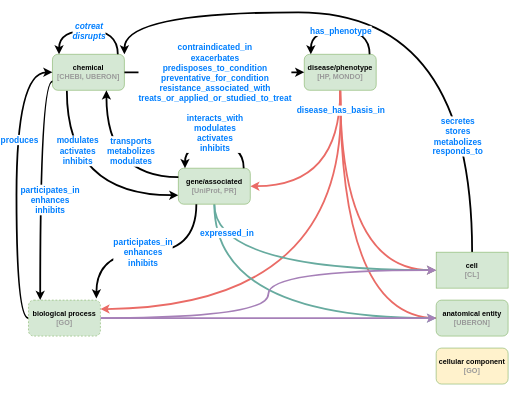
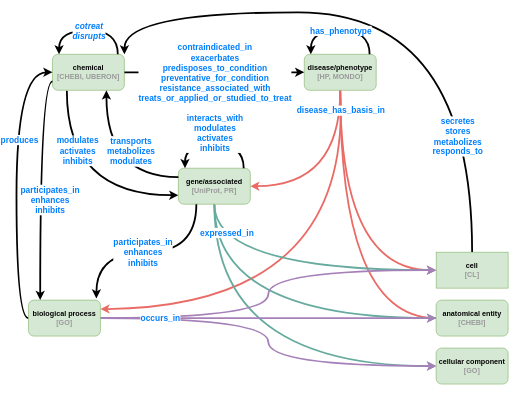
  <mxCell id="0" />
  <mxCell id="1" parent="0" />
  <mxCell id="2" style="edgeStyle=orthogonalEdgeStyle;rounded=0;orthogonalLoop=1;jettySize=auto;html=1;exitX=0.2;exitY=1.011;exitDx=0;exitDy=0;entryX=0;entryY=0.75;entryDx=0;entryDy=0;curved=1;strokeWidth=3;exitPerimeter=0;" edge="1" parent="1" source="4" target="15"><mxGeometry relative="1" as="geometry" /></mxCell>
  <mxCell id="3" value="modulates&lt;div style=&quot;font-size: 14px;&quot;&gt;activates&lt;/div&gt;&lt;div style=&quot;font-size: 14px;&quot;&gt;inhibits&lt;/div&gt;" style="edgeLabel;html=1;align=center;verticalAlign=middle;resizable=0;points=[];fontColor=#007FFF;fontStyle=1;fontSize=14;" vertex="1" connectable="0" parent="2"><mxGeometry x="-0.68" y="-1" relative="1" as="geometry"><mxPoint x="18" y="42" as="offset" /></mxGeometry></mxCell>
  <mxCell id="4" value="&lt;b&gt;chemical&lt;/b&gt;&lt;div&gt;&lt;b&gt;&lt;font color=&quot;#999999&quot;&gt;[CHEBI, UBERON]&lt;/font&gt;&lt;/b&gt;&lt;/div&gt;" style="rounded=1;whiteSpace=wrap;html=1;fillColor=#d5e8d4;strokeColor=#82b366;" parent="1" vertex="1"><mxGeometry x="60" y="90" width="120" height="60" as="geometry" /></mxCell>
  <mxCell id="5" style="rounded=0;orthogonalLoop=1;jettySize=auto;html=1;entryX=1;entryY=0.25;entryDx=0;entryDy=0;curved=1;strokeWidth=3;strokeColor=#EA6B66;" parent="1" target="25" edge="1"><mxGeometry relative="1" as="geometry"><Array as="points"><mxPoint x="560" y="510" /></Array><mxPoint x="540" y="150" as="sourcePoint" /></mxGeometry></mxCell>
  <mxCell id="6" style="edgeStyle=orthogonalEdgeStyle;rounded=0;orthogonalLoop=1;jettySize=auto;html=1;exitX=0.5;exitY=1;exitDx=0;exitDy=0;entryX=0;entryY=0.5;entryDx=0;entryDy=0;curved=1;strokeWidth=3;strokeColor=#EA6B66;" edge="1" parent="1" source="10" target="18"><mxGeometry relative="1" as="geometry" /></mxCell>
  <mxCell id="7" style="edgeStyle=orthogonalEdgeStyle;rounded=0;orthogonalLoop=1;jettySize=auto;html=1;exitX=0.5;exitY=1;exitDx=0;exitDy=0;entryX=0;entryY=0.5;entryDx=0;entryDy=0;curved=1;strokeWidth=3;strokeColor=#EA6B66;endArrow=none;" edge="1" parent="1" source="10" target="27"><mxGeometry relative="1" as="geometry" /></mxCell>
  <mxCell id="8" style="edgeStyle=orthogonalEdgeStyle;rounded=0;orthogonalLoop=1;jettySize=auto;html=1;exitX=0.5;exitY=1;exitDx=0;exitDy=0;entryX=1;entryY=0.5;entryDx=0;entryDy=0;curved=1;strokeWidth=3;strokeColor=#EA6B66;" edge="1" parent="1" source="10" target="15"><mxGeometry relative="1" as="geometry"><Array as="points"><mxPoint x="540" y="310" /></Array></mxGeometry></mxCell>
  <mxCell id="9" value="disease_has_basis_in" style="edgeLabel;html=1;align=center;verticalAlign=middle;resizable=0;points=[];fontColor=#007FFF;fontStyle=1;fontSize=14;" vertex="1" connectable="0" parent="8"><mxGeometry x="-0.784" relative="1" as="geometry"><mxPoint as="offset" /></mxGeometry></mxCell>
  <mxCell id="10" value="&lt;b&gt;disease/phenotype&lt;/b&gt;&lt;div&gt;&lt;b&gt;&lt;font color=&quot;#999999&quot;&gt;[HP, MONDO]&lt;/font&gt;&lt;/b&gt;&lt;/div&gt;" style="rounded=1;whiteSpace=wrap;html=1;fillColor=#d5e8d4;strokeColor=#82b366;" parent="1" vertex="1"><mxGeometry x="480" y="90" width="120" height="60" as="geometry" /></mxCell>
+ <mxCell id="11" style="edgeStyle=orthogonalEdgeStyle;rounded=0;orthogonalLoop=1;jettySize=auto;html=1;exitX=0.5;exitY=1;exitDx=0;exitDy=0;entryX=0;entryY=0.5;entryDx=0;entryDy=0;curved=1;strokeWidth=3;strokeColor=#67AB9F;" edge="1" parent="1" source="15" target="26"><mxGeometry relative="1" as="geometry" /></mxCell>
  <mxCell id="12" style="edgeStyle=orthogonalEdgeStyle;rounded=0;orthogonalLoop=1;jettySize=auto;html=1;exitX=0.5;exitY=1;exitDx=0;exitDy=0;entryX=0;entryY=0.5;entryDx=0;entryDy=0;curved=1;strokeWidth=3;strokeColor=#67AB9F;" edge="1" parent="1" source="15" target="27"><mxGeometry relative="1" as="geometry" /></mxCell>
  <mxCell id="13" style="edgeStyle=orthogonalEdgeStyle;rounded=0;orthogonalLoop=1;jettySize=auto;html=1;exitX=0.5;exitY=1;exitDx=0;exitDy=0;entryX=0;entryY=0.5;entryDx=0;entryDy=0;curved=1;strokeWidth=3;strokeColor=#67AB9F;" edge="1" parent="1" source="15" target="18"><mxGeometry relative="1" as="geometry" /></mxCell>
  <mxCell id="14" value="expressed_in" style="edgeLabel;html=1;align=center;verticalAlign=middle;resizable=0;points=[];fontColor=#007FFF;fontSize=14;fontStyle=1" vertex="1" connectable="0" parent="13"><mxGeometry x="-0.806" y="22" relative="1" as="geometry"><mxPoint x="-2" as="offset" /></mxGeometry></mxCell>
  <mxCell id="15" value="&lt;b&gt;gene/associated&lt;/b&gt;&lt;div&gt;&lt;font color=&quot;#999999&quot;&gt;&lt;b&gt;[UniProt, PR&lt;/b&gt;&lt;b style=&quot;background-color: initial;&quot;&gt;]&lt;/b&gt;&lt;/font&gt;&lt;/div&gt;" style="rounded=1;whiteSpace=wrap;html=1;fillColor=#d5e8d4;strokeColor=#82b366;" parent="1" vertex="1"><mxGeometry x="270" y="280" width="120" height="60" as="geometry" /></mxCell>
  <mxCell id="16" style="edgeStyle=orthogonalEdgeStyle;rounded=0;orthogonalLoop=1;jettySize=auto;html=1;exitX=0.5;exitY=0;exitDx=0;exitDy=0;entryX=1;entryY=0;entryDx=0;entryDy=0;curved=1;strokeWidth=3;" edge="1" parent="1" source="18" target="4"><mxGeometry relative="1" as="geometry"><Array as="points"><mxPoint x="760" y="20" /><mxPoint x="180" y="20" /></Array></mxGeometry></mxCell>
  <mxCell id="17" value="secretes&lt;div style=&quot;font-size: 14px;&quot;&gt;stores&lt;/div&gt;&lt;div style=&quot;font-size: 14px;&quot;&gt;metabolizes&lt;/div&gt;&lt;div style=&quot;font-size: 14px;&quot;&gt;responds_to&lt;/div&gt;" style="edgeLabel;html=1;align=center;verticalAlign=middle;resizable=0;points=[];fontColor=#007FFF;fontSize=14;fontStyle=1" vertex="1" connectable="0" parent="16"><mxGeometry x="-0.63" y="25" relative="1" as="geometry"><mxPoint as="offset" /></mxGeometry></mxCell>
  <mxCell id="18" value="&lt;div&gt;&lt;b&gt;cell&lt;/b&gt;&lt;/div&gt;&lt;div&gt;&lt;b&gt;&lt;font color=&quot;#999999&quot;&gt;[CL]&lt;/font&gt;&lt;/b&gt;&lt;/div&gt;" style="whiteSpace=wrap;html=1;fillColor=#d5e8d4;strokeColor=#82b366;rounded=0;" parent="1" vertex="1"><mxGeometry x="700" y="420" width="120" height="60" as="geometry" /></mxCell>
  <mxCell id="19" style="rounded=0;orthogonalLoop=1;jettySize=auto;html=1;exitX=1;exitY=0.5;exitDx=0;exitDy=0;entryX=0;entryY=0.5;entryDx=0;entryDy=0;strokeColor=#A680B8;strokeWidth=3;" parent="1" source="25" target="27" edge="1"><mxGeometry relative="1" as="geometry" /></mxCell>
  <mxCell id="20" style="edgeStyle=orthogonalEdgeStyle;rounded=0;orthogonalLoop=1;jettySize=auto;html=1;exitX=0;exitY=0.5;exitDx=0;exitDy=0;entryX=0;entryY=0.5;entryDx=0;entryDy=0;curved=1;strokeWidth=3;" edge="1" parent="1" source="25" target="4"><mxGeometry relative="1" as="geometry" /></mxCell>
  <mxCell id="21" value="produces" style="edgeLabel;html=1;align=center;verticalAlign=middle;resizable=0;points=[];fontColor=#007FFF;fontStyle=1;fontSize=14;" vertex="1" connectable="0" parent="20"><mxGeometry x="0.296" y="-4" relative="1" as="geometry"><mxPoint as="offset" /></mxGeometry></mxCell>
  <mxCell id="22" style="edgeStyle=orthogonalEdgeStyle;rounded=0;orthogonalLoop=1;jettySize=auto;html=1;exitX=1;exitY=0.5;exitDx=0;exitDy=0;entryX=0;entryY=0.5;entryDx=0;entryDy=0;curved=1;strokeWidth=3;strokeColor=#A680B8;" edge="1" parent="1" source="25" target="18"><mxGeometry relative="1" as="geometry" /></mxCell>
- <mxCell id="25" value="&lt;div&gt;&lt;b&gt;biological process&lt;/b&gt;&lt;/div&gt;&lt;div&gt;&lt;b&gt;&lt;font color=&quot;#999999&quot;&gt;[GO]&lt;/font&gt;&lt;/b&gt;&lt;/div&gt;" style="rounded=1;whiteSpace=wrap;html=1;fillColor=#d5e8d4;strokeColor=#82b366;dashed=1;" parent="1" vertex="1"><mxGeometry x="20" y="500" width="120" height="60" as="geometry" /></mxCell>
- <mxCell id="26" value="&lt;div&gt;&lt;b&gt;cellular component &lt;font color=&quot;#999999&quot;&gt;[GO]&lt;/font&gt;&lt;/b&gt;&lt;/div&gt;" style="rounded=1;whiteSpace=wrap;html=1;fillColor=#fff2cc;strokeColor=#82b366;" parent="1" vertex="1"><mxGeometry x="700" y="580" width="120" height="60" as="geometry" /></mxCell>
- <mxCell id="27" value="&lt;b&gt;anatomical entity&lt;/b&gt;&lt;br&gt;&lt;div&gt;&lt;b&gt;&lt;font color=&quot;#999999&quot;&gt;[UBERON]&lt;/font&gt;&lt;/b&gt;&lt;/div&gt;" style="rounded=1;whiteSpace=wrap;html=1;fillColor=#d5e8d4;strokeColor=#82b366;" parent="1" vertex="1"><mxGeometry x="700" y="500" width="120" height="60" as="geometry" /></mxCell>
+ <mxCell id="23" style="edgeStyle=orthogonalEdgeStyle;rounded=0;orthogonalLoop=1;jettySize=auto;html=1;exitX=1;exitY=0.5;exitDx=0;exitDy=0;entryX=0;entryY=0.5;entryDx=0;entryDy=0;curved=1;strokeWidth=3;strokeColor=#A680B8;" edge="1" parent="1" source="25" target="26"><mxGeometry relative="1" as="geometry" /></mxCell>
+ <mxCell id="24" value="&lt;font color=&quot;#007fff&quot; style=&quot;font-size: 14px;&quot;&gt;&lt;b&gt;occurs_in&lt;/b&gt;&lt;/font&gt;" style="edgeLabel;html=1;align=center;verticalAlign=middle;resizable=0;points=[];" vertex="1" connectable="0" parent="23"><mxGeometry x="-0.786" y="-1" relative="1" as="geometry"><mxPoint x="31" y="-1" as="offset" /></mxGeometry></mxCell>
+ <mxCell id="25" value="&lt;div&gt;&lt;b&gt;biological process&lt;/b&gt;&lt;/div&gt;&lt;div&gt;&lt;b&gt;&lt;font color=&quot;#999999&quot;&gt;[GO]&lt;/font&gt;&lt;/b&gt;&lt;/div&gt;" style="rounded=1;whiteSpace=wrap;html=1;fillColor=#d5e8d4;strokeColor=#82b366;" parent="1" vertex="1"><mxGeometry x="20" y="500" width="120" height="60" as="geometry" /></mxCell>
+ <mxCell id="26" value="&lt;div&gt;&lt;b&gt;cellular component &lt;font color=&quot;#999999&quot;&gt;[GO]&lt;/font&gt;&lt;/b&gt;&lt;/div&gt;" style="rounded=1;whiteSpace=wrap;html=1;fillColor=#d5e8d4;strokeColor=#82b366;" parent="1" vertex="1"><mxGeometry x="700" y="580" width="120" height="60" as="geometry" /></mxCell>
+ <mxCell id="27" value="&lt;b&gt;anatomical entity&lt;/b&gt;&lt;br&gt;&lt;div&gt;&lt;b&gt;&lt;font color=&quot;#999999&quot;&gt;[CHEBI]&lt;/font&gt;&lt;/b&gt;&lt;/div&gt;" style="rounded=1;whiteSpace=wrap;html=1;fillColor=#d5e8d4;strokeColor=#82b366;" parent="1" vertex="1"><mxGeometry x="700" y="500" width="120" height="60" as="geometry" /></mxCell>
  <mxCell id="28" value="" style="endArrow=classic;html=1;rounded=0;exitX=1;exitY=0.5;exitDx=0;exitDy=0;entryX=0;entryY=0.5;entryDx=0;entryDy=0;curved=1;strokeWidth=3;" parent="1" source="4" target="10" edge="1"><mxGeometry width="50" height="50" relative="1" as="geometry"><mxPoint x="180" y="-150" as="sourcePoint" /><mxPoint x="460" y="-150" as="targetPoint" /><Array as="points" /></mxGeometry></mxCell>
  <mxCell id="29" value="contraindicated_in&lt;div style=&quot;font-size: 14px;&quot;&gt;exacerbates&lt;/div&gt;&lt;div style=&quot;font-size: 14px;&quot;&gt;predisposes_to_condition&lt;/div&gt;&lt;div style=&quot;font-size: 14px;&quot;&gt;preventative_for_condition&lt;/div&gt;&lt;div style=&quot;font-size: 14px;&quot;&gt;resistance_associated_with&lt;/div&gt;&lt;div style=&quot;font-size: 14px;&quot;&gt;treats_or_applied_or_studied_to_treat&lt;/div&gt;" style="edgeLabel;html=1;align=center;verticalAlign=middle;resizable=0;points=[];fontColor=#007FFF;fontStyle=1;fontSize=14;" parent="28" vertex="1" connectable="0"><mxGeometry x="0.417" y="-32" relative="1" as="geometry"><mxPoint x="-63" y="-32" as="offset" /></mxGeometry></mxCell>
  <mxCell id="30" style="edgeStyle=orthogonalEdgeStyle;rounded=0;orthogonalLoop=1;jettySize=auto;html=1;curved=1;strokeWidth=3;" edge="1" parent="1"><mxGeometry relative="1" as="geometry"><mxPoint x="379" y="280" as="sourcePoint" /><mxPoint x="281" y="280" as="targetPoint" /><Array as="points"><mxPoint x="379" y="240" /><mxPoint x="281" y="240" /></Array></mxGeometry></mxCell>
  <mxCell id="31" value="interacts_with&lt;div style=&quot;font-size: 14px;&quot;&gt;modulates&lt;/div&gt;&lt;div style=&quot;font-size: 14px;&quot;&gt;activates&lt;/div&gt;&lt;div style=&quot;font-size: 14px;&quot;&gt;inhibits&lt;/div&gt;" style="edgeLabel;html=1;align=center;verticalAlign=middle;resizable=0;points=[];fontColor=#007FFF;fontSize=14;fontStyle=1" vertex="1" connectable="0" parent="30"><mxGeometry x="-0.02" relative="1" as="geometry"><mxPoint x="-2" y="-20" as="offset" /></mxGeometry></mxCell>
  <mxCell id="32" style="edgeStyle=orthogonalEdgeStyle;rounded=0;orthogonalLoop=1;jettySize=auto;html=1;exitX=0;exitY=0.25;exitDx=0;exitDy=0;entryX=0.75;entryY=1;entryDx=0;entryDy=0;curved=1;strokeWidth=3;" edge="1" parent="1" source="15" target="4"><mxGeometry relative="1" as="geometry" /></mxCell>
  <mxCell id="33" value="transports&lt;div style=&quot;font-size: 14px;&quot;&gt;metabolizes&lt;/div&gt;&lt;div style=&quot;font-size: 14px;&quot;&gt;modulates&lt;/div&gt;" style="edgeLabel;html=1;align=center;verticalAlign=middle;resizable=0;points=[];fontColor=#007FFF;fontSize=14;fontStyle=1" vertex="1" connectable="0" parent="32"><mxGeometry x="0.429" y="-5" relative="1" as="geometry"><mxPoint x="35" y="25" as="offset" /></mxGeometry></mxCell>
  <mxCell id="34" style="edgeStyle=orthogonalEdgeStyle;rounded=0;orthogonalLoop=1;jettySize=auto;html=1;curved=1;strokeWidth=3;" edge="1" parent="1"><mxGeometry relative="1" as="geometry"><mxPoint x="168.97" y="90" as="sourcePoint" /><mxPoint x="70.97" y="90" as="targetPoint" /><Array as="points"><mxPoint x="168.97" y="50" /><mxPoint x="70.97" y="50" /></Array></mxGeometry></mxCell>
  <mxCell id="35" value="cotreat&lt;div style=&quot;font-size: 14px;&quot;&gt;disrupts&lt;/div&gt;" style="edgeLabel;html=1;align=center;verticalAlign=middle;resizable=0;points=[];fontSize=14;fontStyle=3;fontColor=#007FFF;" vertex="1" connectable="0" parent="34"><mxGeometry x="-0.02" relative="1" as="geometry"><mxPoint x="-2" as="offset" /></mxGeometry></mxCell>
  <mxCell id="36" style="edgeStyle=orthogonalEdgeStyle;rounded=0;orthogonalLoop=1;jettySize=auto;html=1;curved=1;strokeWidth=3;" edge="1" parent="1"><mxGeometry relative="1" as="geometry"><mxPoint x="588.97" y="90" as="sourcePoint" /><mxPoint x="490.97" y="90" as="targetPoint" /><Array as="points"><mxPoint x="588.97" y="50" /><mxPoint x="490.97" y="50" /></Array></mxGeometry></mxCell>
  <mxCell id="37" value="has_phenotype" style="edgeLabel;html=1;align=center;verticalAlign=middle;resizable=0;points=[];fontColor=#007FFF;fontSize=14;fontStyle=1" vertex="1" connectable="0" parent="36"><mxGeometry x="-0.02" relative="1" as="geometry"><mxPoint x="-2" as="offset" /></mxGeometry></mxCell>
  <mxCell id="38" style="edgeStyle=orthogonalEdgeStyle;rounded=0;orthogonalLoop=1;jettySize=auto;html=1;exitX=0.25;exitY=1;exitDx=0;exitDy=0;entryX=0.944;entryY=-0.045;entryDx=0;entryDy=0;entryPerimeter=0;strokeWidth=3;curved=1;" edge="1" parent="1" source="15" target="25"><mxGeometry relative="1" as="geometry" /></mxCell>
  <mxCell id="39" value="participates_in&lt;div style=&quot;font-size: 14px;&quot;&gt;enhances&lt;/div&gt;&lt;div style=&quot;font-size: 14px;&quot;&gt;inhibits&lt;/div&gt;" style="edgeLabel;html=1;align=center;verticalAlign=middle;resizable=0;points=[];fontColor=#007FFF;fontSize=14;fontStyle=1" vertex="1" connectable="0" parent="38"><mxGeometry x="-0.771" y="-7" relative="1" as="geometry"><mxPoint x="-83" y="43" as="offset" /></mxGeometry></mxCell>
  <mxCell id="40" style="edgeStyle=orthogonalEdgeStyle;rounded=0;orthogonalLoop=1;jettySize=auto;html=1;exitX=0;exitY=0.75;exitDx=0;exitDy=0;entryX=0.163;entryY=-0.003;entryDx=0;entryDy=0;entryPerimeter=0;curved=1;strokeWidth=3;" edge="1" parent="1" source="4" target="25"><mxGeometry relative="1" as="geometry" /></mxCell>
  <mxCell id="41" value="participates_in&lt;div style=&quot;font-size: 14px;&quot;&gt;enhances&lt;/div&gt;&lt;div style=&quot;font-size: 14px;&quot;&gt;inhibits&lt;/div&gt;" style="edgeLabel;html=1;align=center;verticalAlign=middle;resizable=0;points=[];fontColor=#007FFF;fontStyle=1;fontSize=14;" vertex="1" connectable="0" parent="40"><mxGeometry x="-0.219" y="-2" relative="1" as="geometry"><mxPoint x="18" y="68" as="offset" /></mxGeometry></mxCell>
